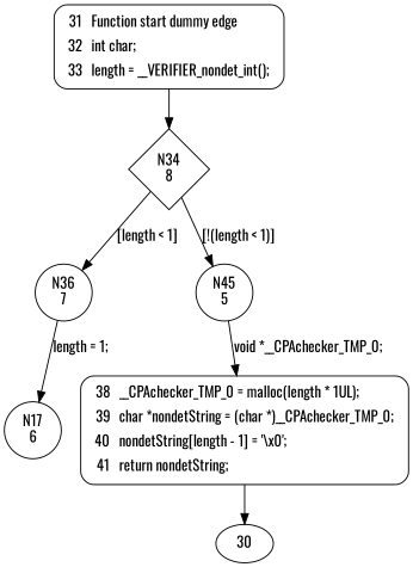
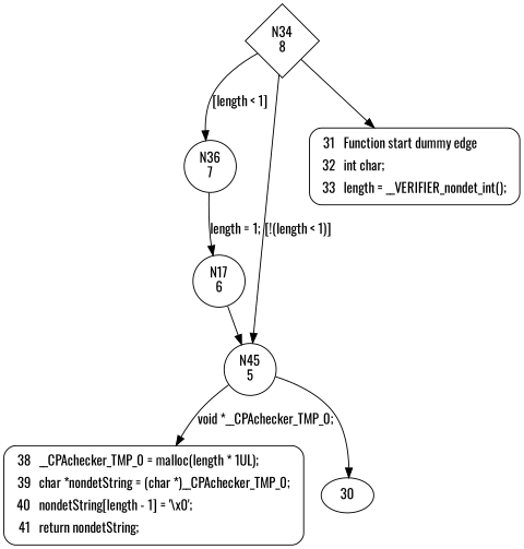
  digraph {
    fontname=Oswald
    node [fontname=Oswald shape=circle]
    edge [fontname=Oswald]
    n1 [label="N34\n8" shape=diamond]
    n2 [label="N36\n7"]
    n3 [label="N45\n5"]
    n4 [label="N17\n6"]
    n5 [fillcolor=white label=<<table border="0" cellborder="0" cellpadding="3" bgcolor="white"><tr><td align="right">38</td><td align="left">__CPAchecker_TMP_0 = malloc(length * 1UL);</td></tr><tr><td align="right">39</td><td align="left">char *nondetString = (char *)__CPAchecker_TMP_0;</td></tr><tr><td align="right">40</td><td align="left">nondetString[length - 1] = &#39;\x0&#39;;</td></tr><tr><td align="right">41</td><td align="left">return nondetString;</td></tr></table>> penwidth=1 shape=Mrecord style="filled,bold"]
    30 [shape=""]
    n7 [fillcolor=white label=<<table border="0" cellborder="0" cellpadding="3" bgcolor="white"><tr><td align="right">31</td><td align="left">Function start dummy edge</td></tr><tr><td align="right">32</td><td align="left">int char;</td></tr><tr><td align="right">33</td><td align="left">length = __VERIFIER_nondet_int();</td></tr></table>> penwidth=1 shape=Mrecord style="filled,bold"]
    n1 -> n2 [label="[length < 1]"]
    n1 -> n3 [label="[!(length < 1)]"]
    n2 -> n4 [label="length = 1;"]
    n3 -> n5 [label="void *__CPAchecker_TMP_0;"]
-   n5 -> 30
-   n7 -> n1
+   n4 -> n3
+   n3 -> 30
+   n1 -> n7
  }
